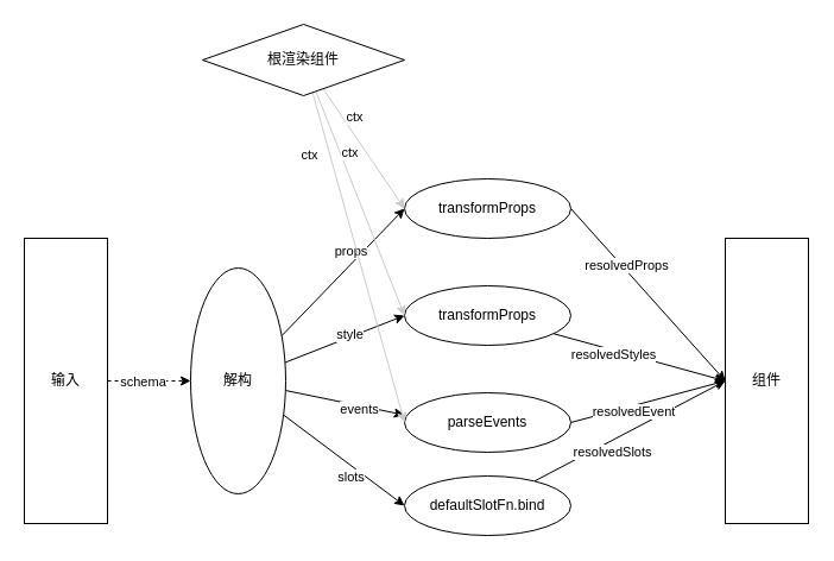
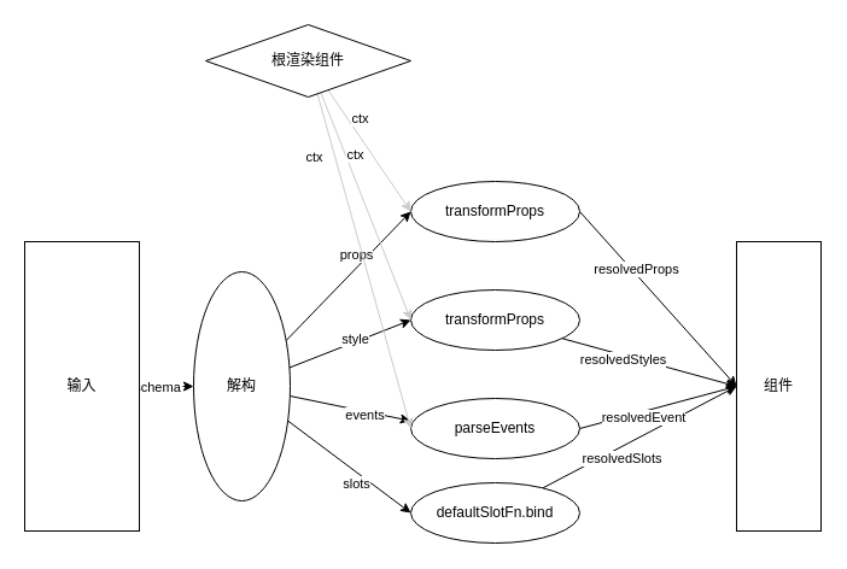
  <mxCell id="0" />
  <mxCell id="1" parent="0" />
  <mxCell id="2" style="edgeStyle=orthogonalEdgeStyle;rounded=0;orthogonalLoop=1;jettySize=auto;html=1;entryX=0;entryY=0.5;entryDx=0;entryDy=0;dashed=1;" edge="1" parent="1" source="4" target="13"><mxGeometry relative="1" as="geometry" /></mxCell>
  <mxCell id="3" value="schema" style="edgeLabel;html=1;align=center;verticalAlign=middle;resizable=0;points=[];" vertex="1" connectable="0" parent="2"><mxGeometry x="0.23" y="-3" relative="1" as="geometry"><mxPoint x="-14" y="-3" as="offset" /></mxGeometry></mxCell>
- <mxCell id="4" value="输入" style="html=1;dashed=0;whiteSpace=wrap;" vertex="1" parent="1"><mxGeometry x="20" y="200" width="70" height="240" as="geometry" /></mxCell>
+ <mxCell id="4" value="输入" style="html=1;dashed=0;whiteSpace=wrap;" vertex="1" parent="1"><mxGeometry x="20" y="200" width="95" height="240" as="geometry" /></mxCell>
  <mxCell id="5" style="rounded=0;orthogonalLoop=1;jettySize=auto;html=1;entryX=-0.002;entryY=0.372;entryDx=0;entryDy=0;entryPerimeter=0;" edge="1" parent="1" source="13" target="25"><mxGeometry relative="1" as="geometry" /></mxCell>
  <mxCell id="6" value="events" style="edgeLabel;html=1;align=center;verticalAlign=middle;resizable=0;points=[];fontSize=11;fontFamily=Helvetica;fontColor=default;" vertex="1" connectable="0" parent="5"><mxGeometry x="0.26" y="-3" relative="1" as="geometry"><mxPoint as="offset" /></mxGeometry></mxCell>
  <mxCell id="7" style="rounded=0;orthogonalLoop=1;jettySize=auto;html=1;entryX=0;entryY=0.5;entryDx=0;entryDy=0;" edge="1" parent="1" source="13" target="16"><mxGeometry relative="1" as="geometry" /></mxCell>
  <mxCell id="8" value="slots" style="edgeLabel;html=1;align=center;verticalAlign=middle;resizable=0;points=[];fontSize=11;fontFamily=Helvetica;fontColor=default;" vertex="1" connectable="0" parent="7"><mxGeometry x="0.423" y="3" relative="1" as="geometry"><mxPoint x="-18" as="offset" /></mxGeometry></mxCell>
  <mxCell id="9" style="edgeStyle=none;shape=connector;rounded=0;orthogonalLoop=1;jettySize=auto;html=1;entryX=0;entryY=0.5;entryDx=0;entryDy=0;labelBackgroundColor=default;strokeColor=default;fontFamily=Helvetica;fontSize=11;fontColor=default;endArrow=classic;" edge="1" parent="1" source="13" target="19"><mxGeometry relative="1" as="geometry" /></mxCell>
  <mxCell id="10" value="style" style="edgeLabel;html=1;align=center;verticalAlign=middle;resizable=0;points=[];fontSize=11;fontFamily=Helvetica;fontColor=default;" vertex="1" connectable="0" parent="9"><mxGeometry x="0.429" y="1" relative="1" as="geometry"><mxPoint x="-17" y="5" as="offset" /></mxGeometry></mxCell>
  <mxCell id="11" style="edgeStyle=none;shape=connector;rounded=0;orthogonalLoop=1;jettySize=auto;html=1;entryX=0;entryY=0.5;entryDx=0;entryDy=0;labelBackgroundColor=default;strokeColor=default;fontFamily=Helvetica;fontSize=11;fontColor=default;endArrow=classic;" edge="1" parent="1" source="13" target="22"><mxGeometry relative="1" as="geometry" /></mxCell>
  <mxCell id="12" value="props" style="edgeLabel;html=1;align=center;verticalAlign=middle;resizable=0;points=[];fontSize=11;fontFamily=Helvetica;fontColor=default;" vertex="1" connectable="0" parent="11"><mxGeometry x="0.324" y="2" relative="1" as="geometry"><mxPoint x="-9" as="offset" /></mxGeometry></mxCell>
  <mxCell id="13" value="解构" style="shape=ellipse;html=1;dashed=0;whiteSpace=wrap;perimeter=ellipsePerimeter;" vertex="1" parent="1"><mxGeometry x="160" y="225" width="80" height="190" as="geometry" /></mxCell>
  <mxCell id="14" style="edgeStyle=none;shape=connector;rounded=0;orthogonalLoop=1;jettySize=auto;html=1;entryX=0;entryY=0.5;entryDx=0;entryDy=0;labelBackgroundColor=default;strokeColor=default;fontFamily=Helvetica;fontSize=11;fontColor=default;endArrow=classic;" edge="1" parent="1" source="16" target="26"><mxGeometry relative="1" as="geometry" /></mxCell>
  <mxCell id="15" value="resolvedSlots" style="edgeLabel;html=1;align=center;verticalAlign=middle;resizable=0;points=[];fontSize=11;fontFamily=Helvetica;fontColor=default;" vertex="1" connectable="0" parent="14"><mxGeometry x="-0.392" y="-1" relative="1" as="geometry"><mxPoint x="16" as="offset" /></mxGeometry></mxCell>
  <mxCell id="16" value="&lt;div&gt;defaultSlotFn.bind&lt;/div&gt;" style="shape=ellipse;html=1;dashed=0;whiteSpace=wrap;perimeter=ellipsePerimeter;" vertex="1" parent="1"><mxGeometry x="340" y="400" width="140" height="50" as="geometry" /></mxCell>
  <mxCell id="17" style="edgeStyle=none;shape=connector;rounded=0;orthogonalLoop=1;jettySize=auto;html=1;entryX=0;entryY=0.5;entryDx=0;entryDy=0;labelBackgroundColor=default;strokeColor=default;fontFamily=Helvetica;fontSize=11;fontColor=default;endArrow=classic;" edge="1" parent="1" source="19" target="26"><mxGeometry relative="1" as="geometry" /></mxCell>
  <mxCell id="18" value="resolvedStyles" style="edgeLabel;html=1;align=center;verticalAlign=middle;resizable=0;points=[];fontSize=11;fontFamily=Helvetica;fontColor=default;" vertex="1" connectable="0" parent="17"><mxGeometry x="-0.293" y="-3" relative="1" as="geometry"><mxPoint as="offset" /></mxGeometry></mxCell>
  <mxCell id="19" value="transformProps" style="shape=ellipse;html=1;dashed=0;whiteSpace=wrap;perimeter=ellipsePerimeter;" vertex="1" parent="1"><mxGeometry x="340" y="240" width="140" height="50" as="geometry" /></mxCell>
  <mxCell id="20" style="edgeStyle=none;shape=connector;rounded=0;orthogonalLoop=1;jettySize=auto;html=1;entryX=0;entryY=0.5;entryDx=0;entryDy=0;labelBackgroundColor=default;strokeColor=default;fontFamily=Helvetica;fontSize=11;fontColor=default;endArrow=classic;exitX=1;exitY=0.5;exitDx=0;exitDy=0;" edge="1" parent="1" source="22" target="26"><mxGeometry relative="1" as="geometry" /></mxCell>
  <mxCell id="21" value="resolvedProps" style="edgeLabel;html=1;align=center;verticalAlign=middle;resizable=0;points=[];fontSize=11;fontFamily=Helvetica;fontColor=default;" vertex="1" connectable="0" parent="20"><mxGeometry x="-0.327" y="3" relative="1" as="geometry"><mxPoint as="offset" /></mxGeometry></mxCell>
  <mxCell id="22" value="transformProps" style="shape=ellipse;html=1;dashed=0;whiteSpace=wrap;perimeter=ellipsePerimeter;" vertex="1" parent="1"><mxGeometry x="340" y="150" width="140" height="50" as="geometry" /></mxCell>
  <mxCell id="23" style="edgeStyle=none;shape=connector;rounded=0;orthogonalLoop=1;jettySize=auto;html=1;entryX=0;entryY=0.5;entryDx=0;entryDy=0;labelBackgroundColor=default;strokeColor=default;fontFamily=Helvetica;fontSize=11;fontColor=default;endArrow=classic;exitX=1;exitY=0.5;exitDx=0;exitDy=0;" edge="1" parent="1" source="25" target="26"><mxGeometry relative="1" as="geometry" /></mxCell>
  <mxCell id="24" value="resolvedEvent" style="edgeLabel;html=1;align=center;verticalAlign=middle;resizable=0;points=[];fontSize=11;fontFamily=Helvetica;fontColor=default;" vertex="1" connectable="0" parent="23"><mxGeometry x="-0.216" y="-4" relative="1" as="geometry"><mxPoint as="offset" /></mxGeometry></mxCell>
  <mxCell id="25" value="parseEvents" style="shape=ellipse;html=1;dashed=0;whiteSpace=wrap;perimeter=ellipsePerimeter;" vertex="1" parent="1"><mxGeometry x="340" y="330" width="140" height="50" as="geometry" /></mxCell>
  <mxCell id="26" value="组件" style="html=1;dashed=0;whiteSpace=wrap;" vertex="1" parent="1"><mxGeometry x="610" y="200" width="70" height="240" as="geometry" /></mxCell>
  <mxCell id="27" style="edgeStyle=none;shape=connector;rounded=0;orthogonalLoop=1;jettySize=auto;html=1;entryX=0;entryY=0.5;entryDx=0;entryDy=0;labelBackgroundColor=default;strokeColor=#CCCCCC;fontFamily=Helvetica;fontSize=11;fontColor=default;endArrow=classic;" edge="1" parent="1" source="33" target="22"><mxGeometry relative="1" as="geometry" /></mxCell>
  <mxCell id="28" value="ctx" style="edgeLabel;html=1;align=center;verticalAlign=middle;resizable=0;points=[];fontSize=11;fontFamily=Helvetica;fontColor=default;" vertex="1" connectable="0" parent="27"><mxGeometry x="0.216" y="1" relative="1" as="geometry"><mxPoint x="-16" y="-37" as="offset" /></mxGeometry></mxCell>
  <mxCell id="29" style="edgeStyle=none;shape=connector;rounded=0;orthogonalLoop=1;jettySize=auto;html=1;entryX=0;entryY=0.5;entryDx=0;entryDy=0;labelBackgroundColor=default;strokeColor=#CCCCCC;fontFamily=Helvetica;fontSize=11;fontColor=default;endArrow=classic;" edge="1" parent="1" source="33" target="19"><mxGeometry relative="1" as="geometry" /></mxCell>
  <mxCell id="30" value="ctx" style="edgeLabel;html=1;align=center;verticalAlign=middle;resizable=0;points=[];fontSize=11;fontFamily=Helvetica;fontColor=default;" vertex="1" connectable="0" parent="29"><mxGeometry x="-0.177" y="-2" relative="1" as="geometry"><mxPoint x="-1" y="-27" as="offset" /></mxGeometry></mxCell>
  <mxCell id="31" style="edgeStyle=none;shape=connector;rounded=0;orthogonalLoop=1;jettySize=auto;html=1;entryX=0;entryY=0.5;entryDx=0;entryDy=0;labelBackgroundColor=default;strokeColor=#CCCCCC;fontFamily=Helvetica;fontSize=11;fontColor=default;endArrow=classic;" edge="1" parent="1" source="33" target="25"><mxGeometry relative="1" as="geometry" /></mxCell>
  <mxCell id="32" value="ctx" style="edgeLabel;html=1;align=center;verticalAlign=middle;resizable=0;points=[];fontSize=11;fontFamily=Helvetica;fontColor=default;" vertex="1" connectable="0" parent="31"><mxGeometry x="-0.073" y="1" relative="1" as="geometry"><mxPoint x="-40" y="-77" as="offset" /></mxGeometry></mxCell>
  <mxCell id="33" value="根渲染组件" style="rhombus;html=1;dashed=0;whiteSpace=wrap;" vertex="1" parent="1"><mxGeometry x="170" width="170" height="60" as="geometry" y="20" /></mxCell>
